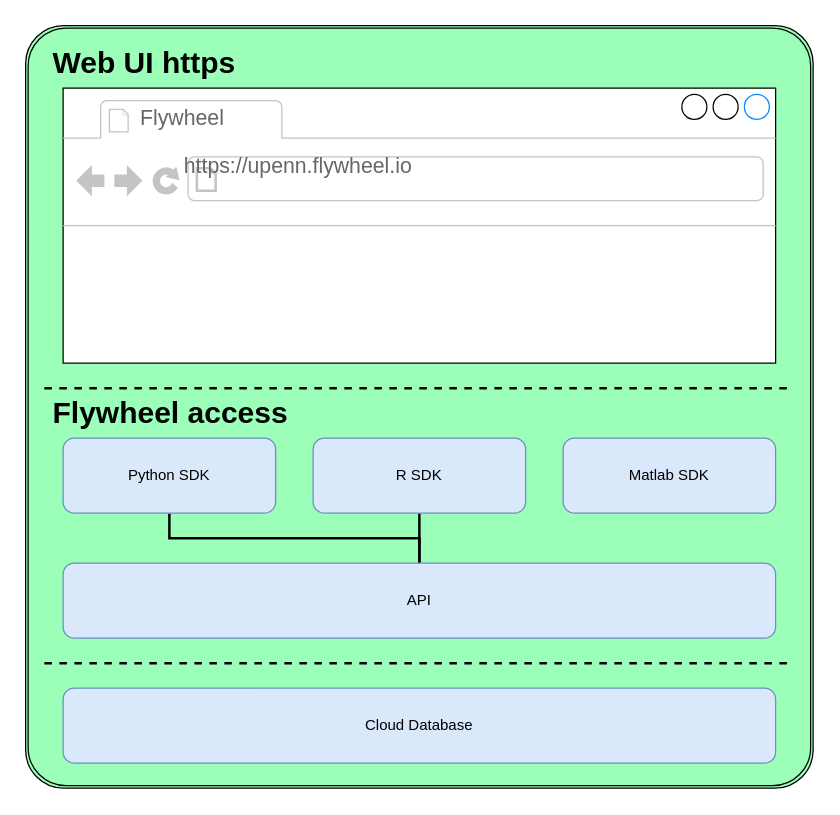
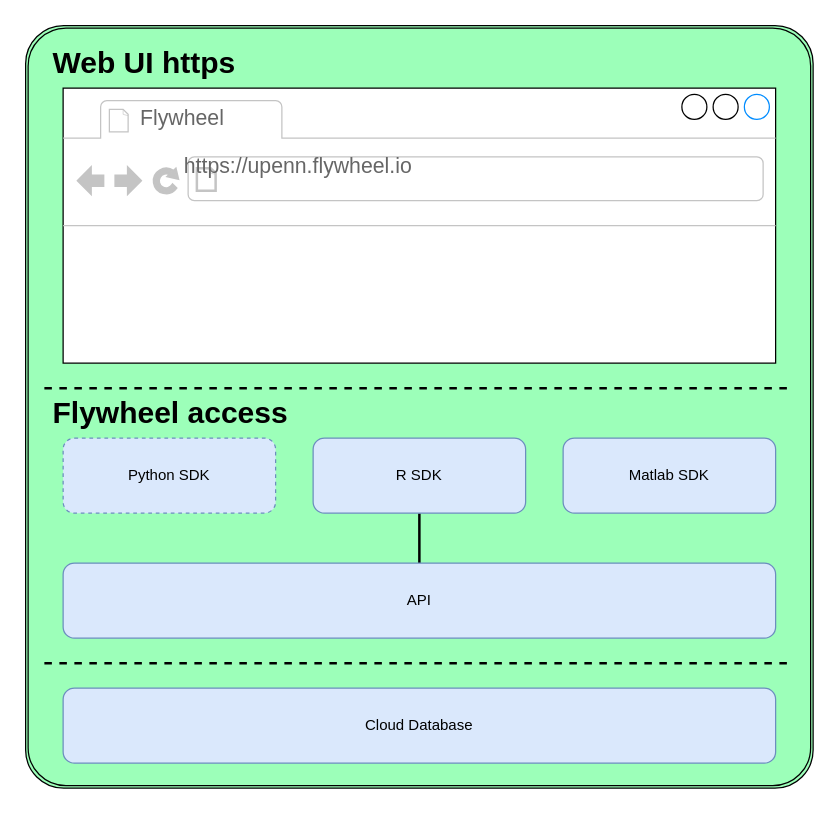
  <mxCell id="0" />
  <mxCell id="1" parent="0" />
  <mxCell id="2" value="" style="shape=ext;double=1;rounded=1;whiteSpace=wrap;html=1;strokeColor=#000000;fillColor=#9CFFB9;arcSize=5;" vertex="1" parent="1"><mxGeometry x="20" y="20" width="630" height="610" as="geometry" /></mxCell>
- <mxCell id="3" style="edgeStyle=orthogonalEdgeStyle;rounded=0;orthogonalLoop=1;jettySize=auto;html=1;exitX=0.5;exitY=0;exitDx=0;exitDy=0;entryX=0.5;entryY=1;entryDx=0;entryDy=0;endArrow=none;endFill=0;strokeWidth=2;" edge="1" parent="1" source="5" target="6"><mxGeometry relative="1" as="geometry"><Array as="points"><mxPoint x="335" y="430" /><mxPoint x="135" y="430" /></Array></mxGeometry></mxCell>
  <mxCell id="4" style="edgeStyle=orthogonalEdgeStyle;rounded=0;orthogonalLoop=1;jettySize=auto;html=1;endArrow=none;endFill=0;strokeWidth=2;entryX=0.5;entryY=1;entryDx=0;entryDy=0;" edge="1" parent="1" source="5" target="7"><mxGeometry relative="1" as="geometry"><mxPoint x="335" y="440" as="targetPoint" /></mxGeometry></mxCell>
  <mxCell id="5" value="API" style="rounded=1;whiteSpace=wrap;html=1;fillColor=#dae8fc;strokeColor=#6c8ebf;" vertex="1" parent="1"><mxGeometry x="50" y="450" width="570" height="60" as="geometry" /></mxCell>
- <mxCell id="6" value="Python SDK" style="rounded=1;whiteSpace=wrap;html=1;fillColor=#dae8fc;strokeColor=#6c8ebf;" vertex="1" parent="1"><mxGeometry x="50" y="350" width="170" height="60" as="geometry" /></mxCell>
+ <mxCell id="6" value="Python SDK" style="rounded=1;whiteSpace=wrap;html=1;fillColor=#dae8fc;strokeColor=#6c8ebf;dashed=1;" vertex="1" parent="1"><mxGeometry x="50" y="350" width="170" height="60" as="geometry" /></mxCell>
  <mxCell id="7" value="R SDK" style="rounded=1;whiteSpace=wrap;html=1;fillColor=#dae8fc;strokeColor=#6c8ebf;" vertex="1" parent="1"><mxGeometry x="250" y="350" width="170" height="60" as="geometry" /></mxCell>
  <mxCell id="8" value="Matlab SDK" style="rounded=1;whiteSpace=wrap;html=1;fillColor=#dae8fc;strokeColor=#6c8ebf;" vertex="1" parent="1"><mxGeometry x="450" y="350" width="170" height="60" as="geometry" /></mxCell>
  <mxCell id="9" value="" style="endArrow=none;dashed=1;html=1;strokeWidth=2;" edge="1" parent="1"><mxGeometry width="50" height="50" relative="1" as="geometry"><mxPoint x="35" y="310" as="sourcePoint" /><mxPoint x="635" y="310" as="targetPoint" /></mxGeometry></mxCell>
  <mxCell id="10" value="" style="strokeWidth=1;shadow=0;dashed=0;align=center;html=1;shape=mxgraph.mockup.containers.browserWindow;rSize=0;strokeColor2=#008cff;strokeColor3=#c4c4c4;mainText=,;recursiveResize=0;" vertex="1" parent="1"><mxGeometry x="50" y="70" width="570" height="220" as="geometry" /></mxCell>
  <mxCell id="11" value="Flywheel" style="strokeWidth=1;shadow=0;dashed=0;align=center;html=1;shape=mxgraph.mockup.containers.anchor;fontSize=17;fontColor=#666666;align=left;" vertex="1" parent="10"><mxGeometry x="60" y="12" width="110" height="26" as="geometry" /></mxCell>
  <mxCell id="12" value="https://upenn.flywheel.io" style="strokeWidth=1;shadow=0;dashed=0;align=center;html=1;shape=mxgraph.mockup.containers.anchor;rSize=0;fontSize=17;fontColor=#666666;align=left;" vertex="1" parent="10"><mxGeometry x="95" y="50" width="250" height="26" as="geometry" /></mxCell>
  <mxCell id="13" value="Flywheel access" style="text;strokeColor=none;fillColor=none;html=1;fontSize=24;fontStyle=1;verticalAlign=middle;align=left;" vertex="1" parent="1"><mxGeometry x="40" y="310" width="100" height="40" as="geometry" /></mxCell>
  <mxCell id="14" value="Web UI https" style="text;strokeColor=none;fillColor=none;html=1;fontSize=24;fontStyle=1;verticalAlign=middle;align=left;" vertex="1" parent="1"><mxGeometry x="40" y="30" width="100" height="40" as="geometry" /></mxCell>
  <mxCell id="15" value="" style="endArrow=none;dashed=1;html=1;strokeWidth=2;" edge="1" parent="1"><mxGeometry width="50" height="50" relative="1" as="geometry"><mxPoint x="35" y="530" as="sourcePoint" /><mxPoint x="635" y="530" as="targetPoint" /></mxGeometry></mxCell>
  <mxCell id="16" value="Cloud Database" style="rounded=1;whiteSpace=wrap;html=1;fillColor=#dae8fc;strokeColor=#6c8ebf;" vertex="1" parent="1"><mxGeometry x="50" y="550" width="570" height="60" as="geometry" /></mxCell>
